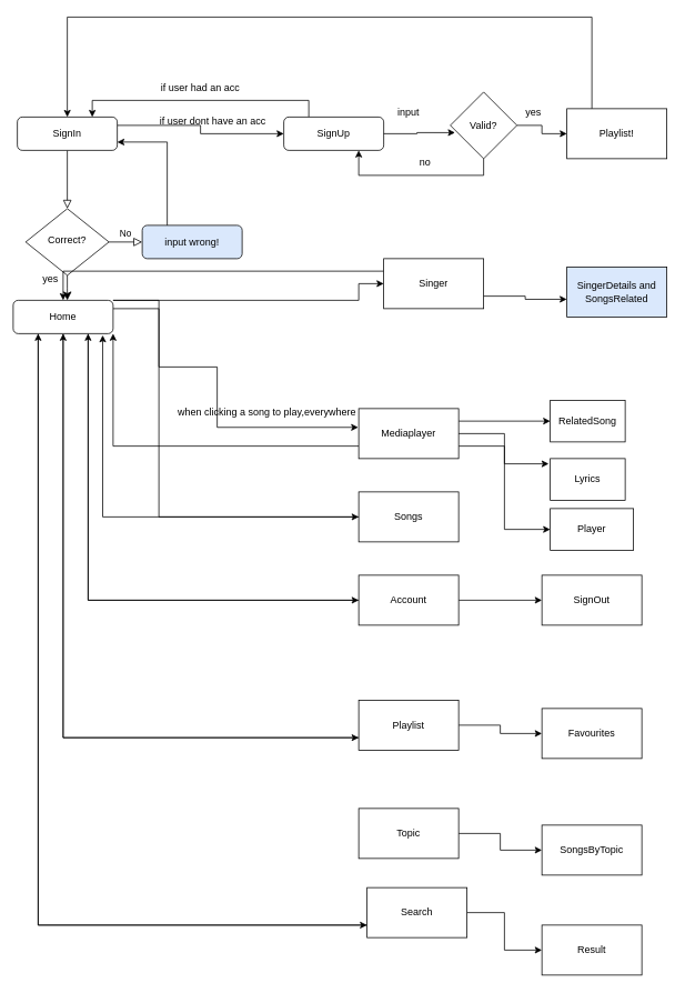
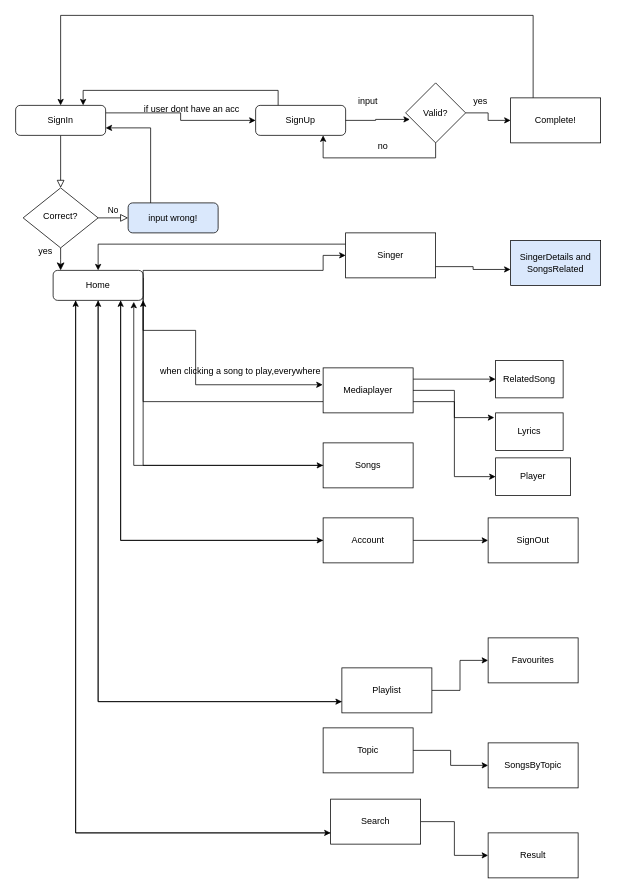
  <mxCell id="0" />
  <mxCell id="1" parent="0" />
  <mxCell id="2" value="" style="rounded=0;html=1;jettySize=auto;orthogonalLoop=1;fontSize=11;endArrow=block;endFill=0;endSize=8;strokeWidth=1;shadow=0;labelBackgroundColor=none;edgeStyle=orthogonalEdgeStyle;" parent="1" source="4" target="6" edge="1"><mxGeometry relative="1" as="geometry" /></mxCell>
  <mxCell id="3" style="edgeStyle=orthogonalEdgeStyle;rounded=0;orthogonalLoop=1;jettySize=auto;html=1;exitX=1;exitY=0.25;exitDx=0;exitDy=0;entryX=0;entryY=0.5;entryDx=0;entryDy=0;" edge="1" parent="1" source="4" target="18"><mxGeometry relative="1" as="geometry" /></mxCell>
  <mxCell id="4" value="SignIn" style="rounded=1;whiteSpace=wrap;html=1;fontSize=12;glass=0;strokeWidth=1;shadow=0;" parent="1" vertex="1"><mxGeometry x="20" y="140" width="120" height="40" as="geometry" /></mxCell>
  <mxCell id="5" value="No" style="edgeStyle=orthogonalEdgeStyle;rounded=0;html=1;jettySize=auto;orthogonalLoop=1;fontSize=11;endArrow=block;endFill=0;endSize=8;strokeWidth=1;shadow=0;labelBackgroundColor=none;" parent="1" source="6" target="8" edge="1"><mxGeometry y="10" relative="1" as="geometry"><mxPoint as="offset" /></mxGeometry></mxCell>
  <mxCell id="6" value="Correct?" style="rhombus;whiteSpace=wrap;html=1;shadow=0;fontFamily=Helvetica;fontSize=12;align=center;strokeWidth=1;spacing=6;spacingTop=-4;" parent="1" vertex="1"><mxGeometry x="30" y="250" width="100" height="80" as="geometry" /></mxCell>
  <mxCell id="7" style="edgeStyle=orthogonalEdgeStyle;rounded=0;orthogonalLoop=1;jettySize=auto;html=1;exitX=0.25;exitY=0;exitDx=0;exitDy=0;entryX=1;entryY=0.75;entryDx=0;entryDy=0;" parent="1" source="8" target="4" edge="1"><mxGeometry relative="1" as="geometry" /></mxCell>
  <mxCell id="8" value="input wrong!" style="rounded=1;whiteSpace=wrap;html=1;fontSize=12;glass=0;strokeWidth=1;shadow=0;fillColor=#dae8fc;" parent="1" vertex="1"><mxGeometry x="170" y="270" width="120" height="40" as="geometry" /></mxCell>
  <mxCell id="9" value="" style="edgeStyle=elbowEdgeStyle;elbow=horizontal;endArrow=classic;html=1;curved=0;rounded=0;endSize=8;startSize=8;exitX=0.5;exitY=1;exitDx=0;exitDy=0;" parent="1" source="6" target="16" edge="1"><mxGeometry width="50" height="50" relative="1" as="geometry"><mxPoint x="230" y="510" as="sourcePoint" /><mxPoint x="280" y="460" as="targetPoint" /></mxGeometry></mxCell>
  <mxCell id="10" value="yes" style="text;html=1;strokeColor=none;fillColor=none;align=center;verticalAlign=middle;whiteSpace=wrap;rounded=0;" parent="1" vertex="1"><mxGeometry x="30" y="320" width="60" height="30" as="geometry" /></mxCell>
  <mxCell id="11" style="edgeStyle=orthogonalEdgeStyle;rounded=0;orthogonalLoop=1;jettySize=auto;html=1;exitX=1;exitY=0;exitDx=0;exitDy=0;entryX=0;entryY=0.5;entryDx=0;entryDy=0;" edge="1" parent="1" source="16" target="20"><mxGeometry relative="1" as="geometry"><Array as="points"><mxPoint x="430" y="360" /></Array></mxGeometry></mxCell>
  <mxCell id="12" style="edgeStyle=orthogonalEdgeStyle;rounded=0;orthogonalLoop=1;jettySize=auto;html=1;exitX=1;exitY=0.25;exitDx=0;exitDy=0;entryX=0;entryY=0.5;entryDx=0;entryDy=0;" edge="1" parent="1" source="16" target="21"><mxGeometry relative="1" as="geometry"><Array as="points"><mxPoint x="190" y="620" /></Array></mxGeometry></mxCell>
  <mxCell id="13" style="edgeStyle=orthogonalEdgeStyle;rounded=0;orthogonalLoop=1;jettySize=auto;html=1;exitX=0.75;exitY=1;exitDx=0;exitDy=0;entryX=0;entryY=0.5;entryDx=0;entryDy=0;" edge="1" parent="1" source="16" target="24"><mxGeometry relative="1" as="geometry" /></mxCell>
  <mxCell id="14" style="edgeStyle=orthogonalEdgeStyle;rounded=0;orthogonalLoop=1;jettySize=auto;html=1;exitX=0.5;exitY=1;exitDx=0;exitDy=0;entryX=0;entryY=0.75;entryDx=0;entryDy=0;" edge="1" parent="1" source="16" target="27"><mxGeometry relative="1" as="geometry" /></mxCell>
  <mxCell id="15" style="edgeStyle=orthogonalEdgeStyle;rounded=0;orthogonalLoop=1;jettySize=auto;html=1;exitX=0.25;exitY=1;exitDx=0;exitDy=0;entryX=0;entryY=0.75;entryDx=0;entryDy=0;" edge="1" parent="1" source="16" target="35"><mxGeometry relative="1" as="geometry" /></mxCell>
- <mxCell id="16" value="Home" style="rounded=1;whiteSpace=wrap;html=1;fontSize=12;glass=0;strokeWidth=1;shadow=0;" parent="1" vertex="1"><mxGeometry x="15" y="360" width="120" height="40" as="geometry" /></mxCell>
+ <mxCell id="16" value="Home" style="rounded=1;whiteSpace=wrap;html=1;fontSize=12;glass=0;strokeWidth=1;shadow=0;" parent="1" vertex="1"><mxGeometry x="70" y="360" width="120" height="40" as="geometry" /></mxCell>
  <mxCell id="17" style="edgeStyle=orthogonalEdgeStyle;rounded=0;orthogonalLoop=1;jettySize=auto;html=1;exitX=0.25;exitY=0;exitDx=0;exitDy=0;entryX=0.75;entryY=0;entryDx=0;entryDy=0;" edge="1" parent="1" source="18" target="4"><mxGeometry relative="1" as="geometry" /></mxCell>
  <mxCell id="18" value="SignUp" style="rounded=1;whiteSpace=wrap;html=1;fontSize=12;glass=0;strokeWidth=1;shadow=0;" parent="1" vertex="1"><mxGeometry x="340" y="140" width="120" height="40" as="geometry" /></mxCell>
  <mxCell id="19" style="edgeStyle=orthogonalEdgeStyle;rounded=0;orthogonalLoop=1;jettySize=auto;html=1;exitX=0;exitY=0.25;exitDx=0;exitDy=0;entryX=0.5;entryY=0;entryDx=0;entryDy=0;" edge="1" parent="1" source="20" target="16"><mxGeometry relative="1" as="geometry" /></mxCell>
  <mxCell id="20" value="Singer" style="rounded=0;whiteSpace=wrap;html=1;" vertex="1" parent="1"><mxGeometry x="460" y="310" width="120" height="60" as="geometry" /></mxCell>
  <mxCell id="21" value="Songs" style="rounded=0;whiteSpace=wrap;html=1;" vertex="1" parent="1"><mxGeometry x="430" y="590" width="120" height="60" as="geometry" /></mxCell>
  <mxCell id="22" style="edgeStyle=orthogonalEdgeStyle;rounded=0;orthogonalLoop=1;jettySize=auto;html=1;exitX=1;exitY=0.5;exitDx=0;exitDy=0;" edge="1" parent="1" source="24" target="28"><mxGeometry relative="1" as="geometry" /></mxCell>
  <mxCell id="23" style="edgeStyle=orthogonalEdgeStyle;rounded=0;orthogonalLoop=1;jettySize=auto;html=1;exitX=0;exitY=0.5;exitDx=0;exitDy=0;entryX=0.75;entryY=1;entryDx=0;entryDy=0;" edge="1" parent="1" source="24" target="16"><mxGeometry relative="1" as="geometry" /></mxCell>
  <mxCell id="24" value="Account" style="rounded=0;whiteSpace=wrap;html=1;" vertex="1" parent="1"><mxGeometry x="430" y="690" width="120" height="60" as="geometry" /></mxCell>
  <mxCell id="25" style="edgeStyle=orthogonalEdgeStyle;rounded=0;orthogonalLoop=1;jettySize=auto;html=1;exitX=1;exitY=0.5;exitDx=0;exitDy=0;" edge="1" parent="1" source="27" target="29"><mxGeometry relative="1" as="geometry" /></mxCell>
  <mxCell id="26" style="edgeStyle=orthogonalEdgeStyle;rounded=0;orthogonalLoop=1;jettySize=auto;html=1;exitX=0;exitY=0.75;exitDx=0;exitDy=0;entryX=0.5;entryY=1;entryDx=0;entryDy=0;" edge="1" parent="1" source="27" target="16"><mxGeometry relative="1" as="geometry" /></mxCell>
- <mxCell id="27" value="Playlist" style="rounded=0;whiteSpace=wrap;html=1;" vertex="1" parent="1"><mxGeometry x="430" y="840" width="120" height="60" as="geometry" /></mxCell>
+ <mxCell id="27" value="Playlist" style="rounded=0;whiteSpace=wrap;html=1;" vertex="1" parent="1"><mxGeometry x="455" y="890" width="120" height="60" as="geometry" /></mxCell>
  <mxCell id="28" value="SignOut" style="rounded=0;whiteSpace=wrap;html=1;" vertex="1" parent="1"><mxGeometry x="650" y="690" width="120" height="60" as="geometry" /></mxCell>
  <mxCell id="29" value="Favourites" style="rounded=0;whiteSpace=wrap;html=1;" vertex="1" parent="1"><mxGeometry x="650" y="850" width="120" height="60" as="geometry" /></mxCell>
  <mxCell id="30" style="edgeStyle=orthogonalEdgeStyle;rounded=0;orthogonalLoop=1;jettySize=auto;html=1;exitX=1;exitY=0.5;exitDx=0;exitDy=0;entryX=0;entryY=0.5;entryDx=0;entryDy=0;" edge="1" parent="1" source="31" target="32"><mxGeometry relative="1" as="geometry" /></mxCell>
  <mxCell id="31" value="Topic" style="rounded=0;whiteSpace=wrap;html=1;" vertex="1" parent="1"><mxGeometry x="430" y="970" width="120" height="60" as="geometry" /></mxCell>
  <mxCell id="32" value="SongsByTopic" style="rounded=0;whiteSpace=wrap;html=1;" vertex="1" parent="1"><mxGeometry x="650" y="990" width="120" height="60" as="geometry" /></mxCell>
  <mxCell id="33" style="edgeStyle=orthogonalEdgeStyle;rounded=0;orthogonalLoop=1;jettySize=auto;html=1;exitX=1;exitY=0.5;exitDx=0;exitDy=0;entryX=0;entryY=0.5;entryDx=0;entryDy=0;" edge="1" parent="1" source="35" target="36"><mxGeometry relative="1" as="geometry" /></mxCell>
  <mxCell id="34" style="edgeStyle=orthogonalEdgeStyle;rounded=0;orthogonalLoop=1;jettySize=auto;html=1;exitX=0;exitY=0.75;exitDx=0;exitDy=0;entryX=0.25;entryY=1;entryDx=0;entryDy=0;" edge="1" parent="1" source="35" target="16"><mxGeometry relative="1" as="geometry" /></mxCell>
  <mxCell id="35" value="Search" style="rounded=0;whiteSpace=wrap;html=1;" vertex="1" parent="1"><mxGeometry x="440" y="1065" width="120" height="60" as="geometry" /></mxCell>
  <mxCell id="36" value="Result" style="rounded=0;whiteSpace=wrap;html=1;" vertex="1" parent="1"><mxGeometry x="650" y="1110" width="120" height="60" as="geometry" /></mxCell>
  <mxCell id="37" style="edgeStyle=orthogonalEdgeStyle;rounded=0;orthogonalLoop=1;jettySize=auto;html=1;exitX=1;exitY=0.25;exitDx=0;exitDy=0;entryX=0;entryY=0.5;entryDx=0;entryDy=0;" edge="1" parent="1" source="40" target="47"><mxGeometry relative="1" as="geometry" /></mxCell>
  <mxCell id="38" style="edgeStyle=orthogonalEdgeStyle;rounded=0;orthogonalLoop=1;jettySize=auto;html=1;exitX=1;exitY=0.75;exitDx=0;exitDy=0;entryX=0;entryY=0.5;entryDx=0;entryDy=0;" edge="1" parent="1" source="40" target="49"><mxGeometry relative="1" as="geometry" /></mxCell>
  <mxCell id="39" style="edgeStyle=orthogonalEdgeStyle;rounded=0;orthogonalLoop=1;jettySize=auto;html=1;exitX=0;exitY=0.75;exitDx=0;exitDy=0;entryX=1;entryY=1;entryDx=0;entryDy=0;" edge="1" parent="1" source="40" target="16"><mxGeometry relative="1" as="geometry" /></mxCell>
  <mxCell id="40" value="Mediaplayer" style="rounded=0;whiteSpace=wrap;html=1;" vertex="1" parent="1"><mxGeometry x="430" y="490" width="120" height="60" as="geometry" /></mxCell>
  <mxCell id="41" style="edgeStyle=orthogonalEdgeStyle;rounded=0;orthogonalLoop=1;jettySize=auto;html=1;exitX=1;exitY=0;exitDx=0;exitDy=0;entryX=-0.005;entryY=0.375;entryDx=0;entryDy=0;entryPerimeter=0;" edge="1" parent="1" source="16" target="40"><mxGeometry relative="1" as="geometry"><Array as="points"><mxPoint x="190" y="440" /><mxPoint x="260" y="440" /><mxPoint x="260" y="513" /></Array></mxGeometry></mxCell>
  <mxCell id="42" value="when clicking a song to play,everywhere" style="text;html=1;strokeColor=none;fillColor=none;align=center;verticalAlign=middle;whiteSpace=wrap;rounded=0;" vertex="1" parent="1"><mxGeometry x="210" y="480" width="220" height="30" as="geometry" /></mxCell>
  <mxCell id="43" value="if user dont have an acc" style="text;html=1;strokeColor=none;fillColor=none;align=center;verticalAlign=middle;whiteSpace=wrap;rounded=0;" vertex="1" parent="1"><mxGeometry x="190" y="130" width="130" height="30" as="geometry" /></mxCell>
- <mxCell id="44" value="if user had an acc" style="text;html=1;strokeColor=none;fillColor=none;align=center;verticalAlign=middle;whiteSpace=wrap;rounded=0;" vertex="1" parent="1"><mxGeometry x="190" y="90" width="100" height="30" as="geometry" /></mxCell>
  <mxCell id="45" value="SingerDetails and SongsRelated" style="rounded=0;whiteSpace=wrap;html=1;fillColor=#dae8fc;" vertex="1" parent="1"><mxGeometry x="680" y="320" width="120" height="60" as="geometry" /></mxCell>
  <mxCell id="46" style="edgeStyle=orthogonalEdgeStyle;rounded=0;orthogonalLoop=1;jettySize=auto;html=1;exitX=1;exitY=0.75;exitDx=0;exitDy=0;entryX=-0.001;entryY=0.646;entryDx=0;entryDy=0;entryPerimeter=0;" edge="1" parent="1" source="20" target="45"><mxGeometry relative="1" as="geometry" /></mxCell>
  <mxCell id="47" value="RelatedSong" style="rounded=0;whiteSpace=wrap;html=1;" vertex="1" parent="1"><mxGeometry x="660" y="480" width="90" height="50" as="geometry" /></mxCell>
  <mxCell id="48" value="Lyrics" style="rounded=0;whiteSpace=wrap;html=1;" vertex="1" parent="1"><mxGeometry x="660" y="550" width="90" height="50" as="geometry" /></mxCell>
  <mxCell id="49" value="Player" style="rounded=0;whiteSpace=wrap;html=1;" vertex="1" parent="1"><mxGeometry x="660" y="610" width="100" height="50" as="geometry" /></mxCell>
  <mxCell id="50" style="edgeStyle=orthogonalEdgeStyle;rounded=0;orthogonalLoop=1;jettySize=auto;html=1;exitX=1;exitY=0.5;exitDx=0;exitDy=0;entryX=-0.02;entryY=0.126;entryDx=0;entryDy=0;entryPerimeter=0;" edge="1" parent="1" source="40" target="48"><mxGeometry relative="1" as="geometry" /></mxCell>
  <mxCell id="51" style="edgeStyle=orthogonalEdgeStyle;rounded=0;orthogonalLoop=1;jettySize=auto;html=1;exitX=1;exitY=0.5;exitDx=0;exitDy=0;entryX=0;entryY=0.5;entryDx=0;entryDy=0;" edge="1" parent="1" source="53" target="57"><mxGeometry relative="1" as="geometry" /></mxCell>
  <mxCell id="52" style="edgeStyle=orthogonalEdgeStyle;rounded=0;orthogonalLoop=1;jettySize=auto;html=1;exitX=0.5;exitY=1;exitDx=0;exitDy=0;entryX=0.75;entryY=1;entryDx=0;entryDy=0;" edge="1" parent="1" source="53" target="18"><mxGeometry relative="1" as="geometry" /></mxCell>
  <mxCell id="53" value="Valid?" style="rhombus;whiteSpace=wrap;html=1;" vertex="1" parent="1"><mxGeometry x="540" y="110" width="80" height="80" as="geometry" /></mxCell>
  <mxCell id="54" style="edgeStyle=orthogonalEdgeStyle;rounded=0;orthogonalLoop=1;jettySize=auto;html=1;exitX=1;exitY=0.5;exitDx=0;exitDy=0;entryX=0.071;entryY=0.609;entryDx=0;entryDy=0;entryPerimeter=0;" edge="1" parent="1" source="18" target="53"><mxGeometry relative="1" as="geometry" /></mxCell>
  <mxCell id="55" value="input" style="text;html=1;strokeColor=none;fillColor=none;align=center;verticalAlign=middle;whiteSpace=wrap;rounded=0;" vertex="1" parent="1"><mxGeometry x="460" y="120" width="60" height="30" as="geometry" /></mxCell>
  <mxCell id="56" style="edgeStyle=orthogonalEdgeStyle;rounded=0;orthogonalLoop=1;jettySize=auto;html=1;exitX=0.25;exitY=0;exitDx=0;exitDy=0;entryX=0.5;entryY=0;entryDx=0;entryDy=0;" edge="1" parent="1" source="57" target="4"><mxGeometry relative="1" as="geometry"><Array as="points"><mxPoint x="710" y="20" /><mxPoint x="80" y="20" /></Array></mxGeometry></mxCell>
- <mxCell id="57" value="Playlist!" style="rounded=0;whiteSpace=wrap;html=1;" vertex="1" parent="1"><mxGeometry x="680" y="130" width="120" height="60" as="geometry" /></mxCell>
+ <mxCell id="57" value="Complete!" style="rounded=0;whiteSpace=wrap;html=1;" vertex="1" parent="1"><mxGeometry x="680" y="130" width="120" height="60" as="geometry" /></mxCell>
  <mxCell id="58" value="yes" style="text;html=1;strokeColor=none;fillColor=none;align=center;verticalAlign=middle;whiteSpace=wrap;rounded=0;" vertex="1" parent="1"><mxGeometry x="610" y="120" width="60" height="30" as="geometry" /></mxCell>
  <mxCell id="59" value="no" style="text;html=1;strokeColor=none;fillColor=none;align=center;verticalAlign=middle;whiteSpace=wrap;rounded=0;" vertex="1" parent="1"><mxGeometry x="480" y="180" width="60" height="30" as="geometry" /></mxCell>
  <mxCell id="60" style="edgeStyle=orthogonalEdgeStyle;rounded=0;orthogonalLoop=1;jettySize=auto;html=1;exitX=0;exitY=0.5;exitDx=0;exitDy=0;entryX=0.896;entryY=1.048;entryDx=0;entryDy=0;entryPerimeter=0;" edge="1" parent="1" source="21" target="16"><mxGeometry relative="1" as="geometry" /></mxCell>
